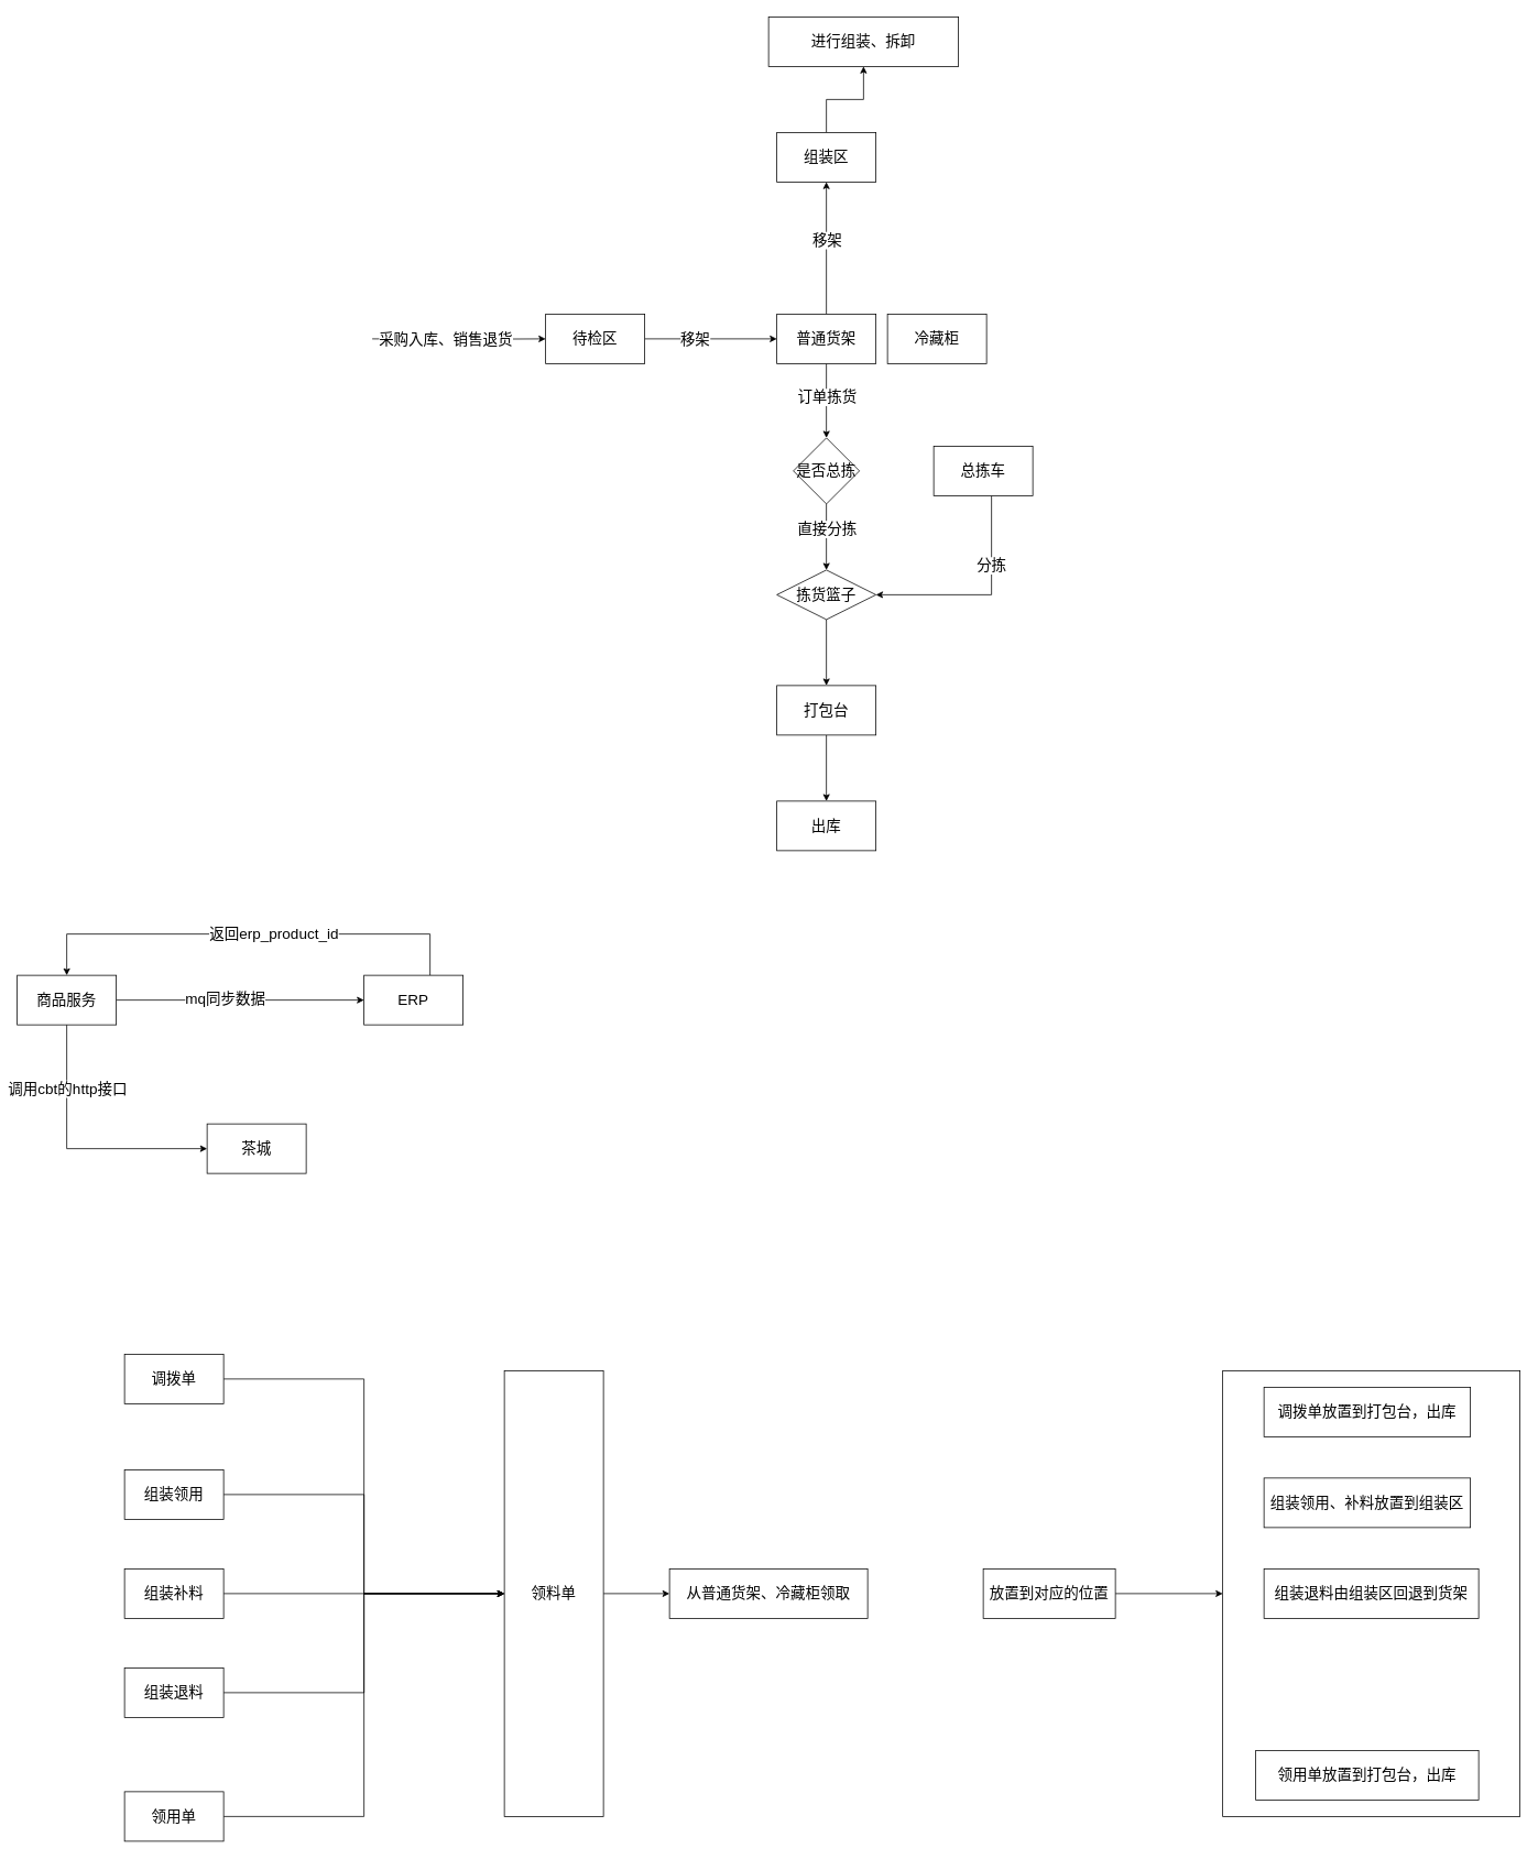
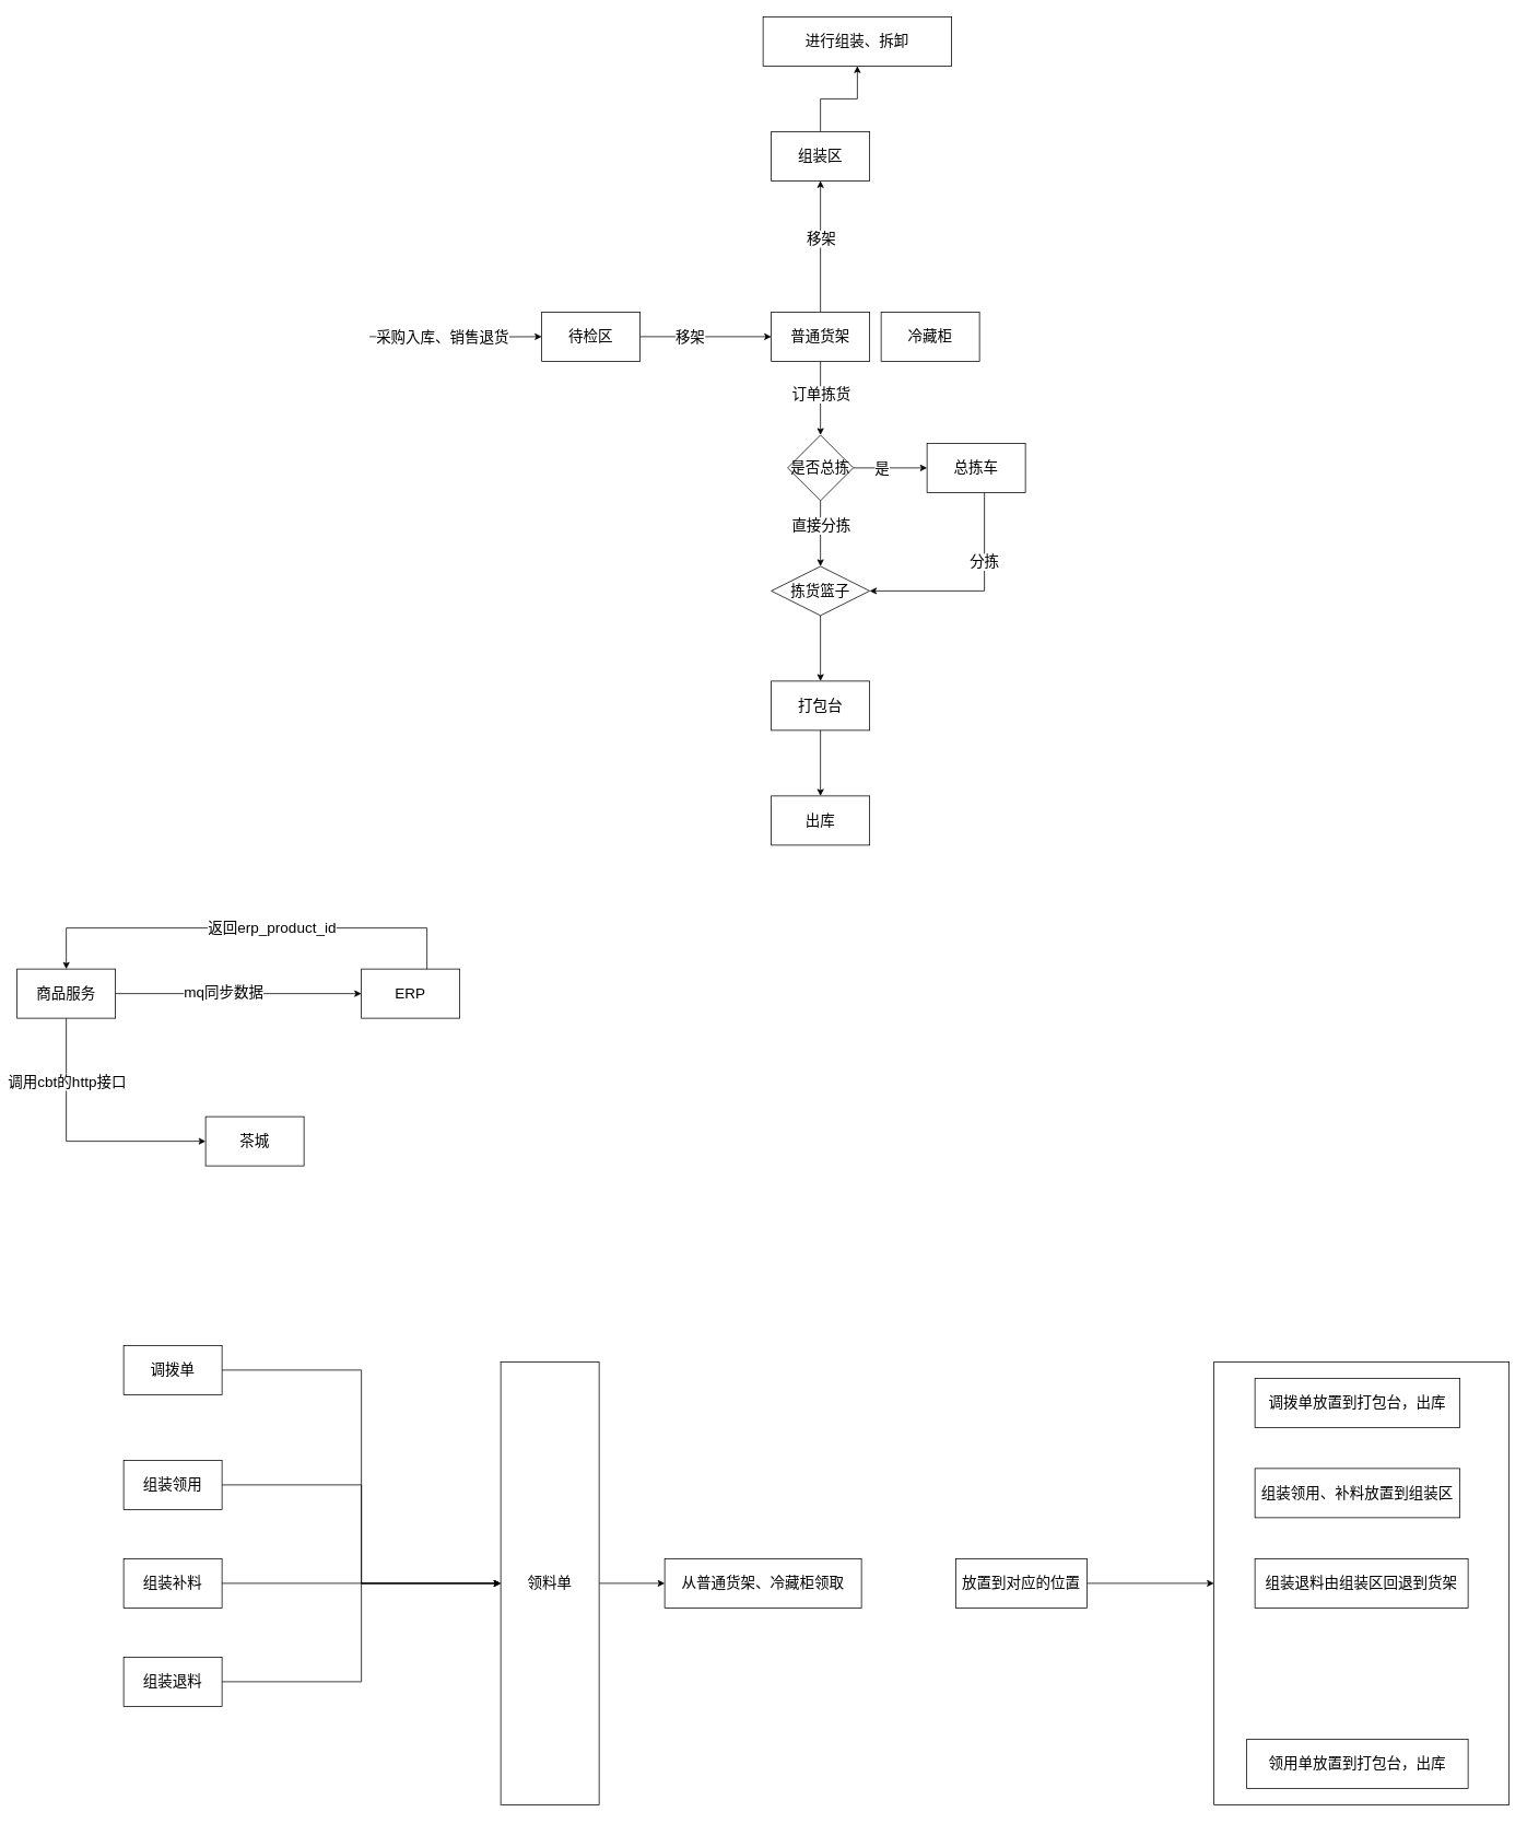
  <mxCell id="0" />
  <mxCell id="1" parent="0" />
  <mxCell id="2" style="edgeStyle=orthogonalEdgeStyle;rounded=0;orthogonalLoop=1;jettySize=auto;html=1;entryX=0;entryY=0.5;entryDx=0;entryDy=0;fontSize=18;" edge="1" parent="1" source="4" target="16"><mxGeometry relative="1" as="geometry" /></mxCell>
  <mxCell id="3" value="移架" style="edgeLabel;html=1;align=center;verticalAlign=middle;resizable=0;points=[];fontSize=18;" vertex="1" connectable="0" parent="2"><mxGeometry x="-0.25" relative="1" as="geometry"><mxPoint as="offset" /></mxGeometry></mxCell>
  <mxCell id="4" value="待检区" style="rounded=0;whiteSpace=wrap;html=1;fontSize=18;" vertex="1" parent="1"><mxGeometry x="660" y="380" width="120" height="60" as="geometry" /></mxCell>
  <mxCell id="5" style="edgeStyle=orthogonalEdgeStyle;rounded=0;orthogonalLoop=1;jettySize=auto;html=1;entryX=0.5;entryY=0;entryDx=0;entryDy=0;fontSize=18;" edge="1" parent="1" source="6" target="11"><mxGeometry relative="1" as="geometry" /></mxCell>
  <mxCell id="6" value="拣货篮子" style="rhombus;whiteSpace=wrap;html=1;fontSize=18;" vertex="1" parent="1"><mxGeometry x="940" y="690" width="120" height="60" as="geometry" /></mxCell>
  <mxCell id="7" style="edgeStyle=orthogonalEdgeStyle;rounded=0;orthogonalLoop=1;jettySize=auto;html=1;entryX=1;entryY=0.5;entryDx=0;entryDy=0;fontSize=18;" edge="1" parent="1" source="9" target="6"><mxGeometry relative="1" as="geometry"><Array as="points"><mxPoint x="1200" y="720" /></Array></mxGeometry></mxCell>
  <mxCell id="8" value="分拣" style="edgeLabel;html=1;align=center;verticalAlign=middle;resizable=0;points=[];fontSize=18;" vertex="1" connectable="0" parent="7"><mxGeometry x="-0.352" y="-1" relative="1" as="geometry"><mxPoint as="offset" /></mxGeometry></mxCell>
  <mxCell id="9" value="总拣车" style="rounded=0;whiteSpace=wrap;html=1;fontSize=18;" vertex="1" parent="1"><mxGeometry x="1130" y="540" width="120" height="60" as="geometry" /></mxCell>
  <mxCell id="10" value="" style="edgeStyle=orthogonalEdgeStyle;rounded=0;orthogonalLoop=1;jettySize=auto;html=1;fontSize=18;" edge="1" parent="1" source="11" target="25"><mxGeometry relative="1" as="geometry" /></mxCell>
  <mxCell id="11" value="打包台" style="rounded=0;whiteSpace=wrap;html=1;fontSize=18;" vertex="1" parent="1"><mxGeometry x="940" y="830" width="120" height="60" as="geometry" /></mxCell>
  <mxCell id="12" value="" style="edgeStyle=orthogonalEdgeStyle;rounded=0;orthogonalLoop=1;jettySize=auto;html=1;fontSize=18;" edge="1" parent="1" source="16" target="24"><mxGeometry relative="1" as="geometry" /></mxCell>
  <mxCell id="13" value="订单拣货" style="edgeLabel;html=1;align=center;verticalAlign=middle;resizable=0;points=[];fontSize=18;" vertex="1" connectable="0" parent="12"><mxGeometry x="-0.309" y="2" relative="1" as="geometry"><mxPoint x="-2" y="9" as="offset" /></mxGeometry></mxCell>
  <mxCell id="14" style="edgeStyle=orthogonalEdgeStyle;rounded=0;orthogonalLoop=1;jettySize=auto;html=1;fontSize=18;" edge="1" parent="1" source="16" target="19"><mxGeometry relative="1" as="geometry" /></mxCell>
  <mxCell id="15" value="移架" style="edgeLabel;html=1;align=center;verticalAlign=middle;resizable=0;points=[];fontSize=18;" vertex="1" connectable="0" parent="14"><mxGeometry x="0.125" relative="1" as="geometry"><mxPoint as="offset" /></mxGeometry></mxCell>
  <mxCell id="16" value="普通货架" style="rounded=0;whiteSpace=wrap;html=1;fontSize=18;" vertex="1" parent="1"><mxGeometry x="940" y="380" width="120" height="60" as="geometry" /></mxCell>
  <mxCell id="17" value="冷藏柜" style="rounded=0;whiteSpace=wrap;html=1;fontSize=18;" vertex="1" parent="1"><mxGeometry x="1074" y="380" width="120" height="60" as="geometry" /></mxCell>
  <mxCell id="18" value="" style="edgeStyle=orthogonalEdgeStyle;rounded=0;orthogonalLoop=1;jettySize=auto;html=1;fontSize=18;" edge="1" parent="1" source="19" target="28"><mxGeometry relative="1" as="geometry" /></mxCell>
  <mxCell id="19" value="组装区" style="rounded=0;whiteSpace=wrap;html=1;fontSize=18;" vertex="1" parent="1"><mxGeometry x="940" y="160" width="120" height="60" as="geometry" /></mxCell>
  <mxCell id="20" style="edgeStyle=orthogonalEdgeStyle;rounded=0;orthogonalLoop=1;jettySize=auto;html=1;entryX=0.5;entryY=0;entryDx=0;entryDy=0;fontSize=18;" edge="1" parent="1" source="24" target="6"><mxGeometry relative="1" as="geometry"><Array as="points"><mxPoint x="1000" y="650" /><mxPoint x="1000" y="650" /></Array></mxGeometry></mxCell>
  <mxCell id="21" value="直接分拣" style="edgeLabel;html=1;align=center;verticalAlign=middle;resizable=0;points=[];fontSize=18;" vertex="1" connectable="0" parent="20"><mxGeometry x="-0.25" y="-1" relative="1" as="geometry"><mxPoint x="1" as="offset" /></mxGeometry></mxCell>
+ <mxCell id="22" style="edgeStyle=orthogonalEdgeStyle;rounded=0;orthogonalLoop=1;jettySize=auto;html=1;entryX=0;entryY=0.5;entryDx=0;entryDy=0;fontSize=18;" edge="1" parent="1" source="24" target="9"><mxGeometry relative="1" as="geometry" /></mxCell>
+ <mxCell id="23" value="是" style="edgeLabel;html=1;align=center;verticalAlign=middle;resizable=0;points=[];fontSize=18;" vertex="1" connectable="0" parent="22"><mxGeometry x="-0.244" relative="1" as="geometry"><mxPoint as="offset" /></mxGeometry></mxCell>
  <mxCell id="24" value="是否总拣" style="rhombus;whiteSpace=wrap;html=1;rounded=0;fontSize=18;" vertex="1" parent="1"><mxGeometry x="960" y="530" width="80" height="80" as="geometry" /></mxCell>
  <mxCell id="25" value="出库" style="whiteSpace=wrap;html=1;rounded=0;fontSize=18;" vertex="1" parent="1"><mxGeometry x="940" y="970" width="120" height="60" as="geometry" /></mxCell>
  <mxCell id="26" style="edgeStyle=orthogonalEdgeStyle;rounded=0;orthogonalLoop=1;jettySize=auto;html=1;fontSize=18;" edge="1" parent="1" target="4"><mxGeometry relative="1" as="geometry"><mxPoint x="450" y="410" as="sourcePoint" /></mxGeometry></mxCell>
  <mxCell id="27" value="采购入库、销售退货" style="edgeLabel;html=1;align=center;verticalAlign=middle;resizable=0;points=[];fontSize=18;" vertex="1" connectable="0" parent="26"><mxGeometry x="-0.152" relative="1" as="geometry"><mxPoint as="offset" /></mxGeometry></mxCell>
  <mxCell id="28" value="进行组装、拆卸" style="whiteSpace=wrap;html=1;rounded=0;fontSize=18;" vertex="1" parent="1"><mxGeometry x="930" y="20" width="230" height="60" as="geometry" /></mxCell>
  <mxCell id="29" style="edgeStyle=orthogonalEdgeStyle;rounded=0;orthogonalLoop=1;jettySize=auto;html=1;entryX=0;entryY=0.5;entryDx=0;entryDy=0;fontSize=18;" edge="1" parent="1" source="33" target="36"><mxGeometry relative="1" as="geometry" /></mxCell>
  <mxCell id="30" value="mq同步数据" style="edgeLabel;html=1;align=center;verticalAlign=middle;resizable=0;points=[];fontSize=18;" vertex="1" connectable="0" parent="29"><mxGeometry x="-0.125" y="2" relative="1" as="geometry"><mxPoint as="offset" /></mxGeometry></mxCell>
  <mxCell id="31" style="edgeStyle=orthogonalEdgeStyle;rounded=0;orthogonalLoop=1;jettySize=auto;html=1;entryX=0;entryY=0.5;entryDx=0;entryDy=0;fontSize=18;" edge="1" parent="1" source="33" target="37"><mxGeometry relative="1" as="geometry"><Array as="points"><mxPoint x="80" y="1391" /></Array></mxGeometry></mxCell>
  <mxCell id="32" value="调用cbt的http接口" style="edgeLabel;html=1;align=center;verticalAlign=middle;resizable=0;points=[];fontSize=18;" vertex="1" connectable="0" parent="31"><mxGeometry x="-0.671" y="-3" relative="1" as="geometry"><mxPoint x="3" y="24" as="offset" /></mxGeometry></mxCell>
  <mxCell id="33" value="商品服务" style="rounded=0;whiteSpace=wrap;html=1;fontSize=18;" vertex="1" parent="1"><mxGeometry x="20" y="1181" width="120" height="60" as="geometry" /></mxCell>
  <mxCell id="34" style="edgeStyle=orthogonalEdgeStyle;rounded=0;orthogonalLoop=1;jettySize=auto;html=1;entryX=0.5;entryY=0;entryDx=0;entryDy=0;fontSize=18;" edge="1" parent="1" source="36" target="33"><mxGeometry relative="1" as="geometry"><Array as="points"><mxPoint x="520" y="1131" /><mxPoint x="80" y="1131" /></Array></mxGeometry></mxCell>
  <mxCell id="35" value="返回erp_product_id" style="edgeLabel;html=1;align=center;verticalAlign=middle;resizable=0;points=[];fontSize=18;" vertex="1" connectable="0" parent="34"><mxGeometry x="-0.111" y="-1" relative="1" as="geometry"><mxPoint as="offset" /></mxGeometry></mxCell>
  <mxCell id="36" value="ERP" style="rounded=0;whiteSpace=wrap;html=1;fontSize=18;" vertex="1" parent="1"><mxGeometry x="440" y="1181" width="120" height="60" as="geometry" /></mxCell>
  <mxCell id="37" value="茶城" style="rounded=0;whiteSpace=wrap;html=1;fontSize=18;" vertex="1" parent="1"><mxGeometry x="250" y="1361" width="120" height="60" as="geometry" /></mxCell>
  <mxCell id="38" value="" style="edgeStyle=orthogonalEdgeStyle;rounded=0;orthogonalLoop=1;jettySize=auto;html=1;fontSize=18;" edge="1" parent="1" source="39" target="50"><mxGeometry relative="1" as="geometry" /></mxCell>
  <mxCell id="39" value="领料单" style="rounded=0;whiteSpace=wrap;html=1;fontSize=18;" vertex="1" parent="1"><mxGeometry x="610" y="1660" width="120" height="540" as="geometry" /></mxCell>
  <mxCell id="40" style="edgeStyle=orthogonalEdgeStyle;rounded=0;orthogonalLoop=1;jettySize=auto;html=1;entryX=0;entryY=0.5;entryDx=0;entryDy=0;fontSize=18;" edge="1" parent="1" source="41" target="39"><mxGeometry relative="1" as="geometry" /></mxCell>
  <mxCell id="41" value="调拨单" style="rounded=0;whiteSpace=wrap;html=1;fontSize=18;" vertex="1" parent="1"><mxGeometry x="150" y="1640" width="120" height="60" as="geometry" /></mxCell>
  <mxCell id="42" style="edgeStyle=orthogonalEdgeStyle;rounded=0;orthogonalLoop=1;jettySize=auto;html=1;entryX=0;entryY=0.5;entryDx=0;entryDy=0;fontSize=18;" edge="1" parent="1" source="43" target="39"><mxGeometry relative="1" as="geometry" /></mxCell>
  <mxCell id="43" value="组装领用" style="rounded=0;whiteSpace=wrap;html=1;fontSize=18;" vertex="1" parent="1"><mxGeometry x="150" y="1780" width="120" height="60" as="geometry" /></mxCell>
  <mxCell id="44" style="edgeStyle=orthogonalEdgeStyle;rounded=0;orthogonalLoop=1;jettySize=auto;html=1;entryX=0;entryY=0.5;entryDx=0;entryDy=0;fontSize=18;" edge="1" parent="1" source="45" target="39"><mxGeometry relative="1" as="geometry" /></mxCell>
  <mxCell id="45" value="组装补料" style="rounded=0;whiteSpace=wrap;html=1;fontSize=18;" vertex="1" parent="1"><mxGeometry x="150" y="1900" width="120" height="60" as="geometry" /></mxCell>
  <mxCell id="46" style="edgeStyle=orthogonalEdgeStyle;rounded=0;orthogonalLoop=1;jettySize=auto;html=1;entryX=0;entryY=0.5;entryDx=0;entryDy=0;fontSize=18;" edge="1" parent="1" source="47" target="39"><mxGeometry relative="1" as="geometry" /></mxCell>
  <mxCell id="47" value="组装退料" style="rounded=0;whiteSpace=wrap;html=1;fontSize=18;" vertex="1" parent="1"><mxGeometry x="150" y="2020" width="120" height="60" as="geometry" /></mxCell>
- <mxCell id="48" style="edgeStyle=orthogonalEdgeStyle;rounded=0;orthogonalLoop=1;jettySize=auto;html=1;entryX=0;entryY=0.5;entryDx=0;entryDy=0;fontSize=18;" edge="1" parent="1" source="49" target="39"><mxGeometry relative="1" as="geometry" /></mxCell>
- <mxCell id="49" value="领用单" style="rounded=0;whiteSpace=wrap;html=1;fontSize=18;" vertex="1" parent="1"><mxGeometry x="150" y="2170" width="120" height="60" as="geometry" /></mxCell>
  <mxCell id="50" value="从普通货架、冷藏柜领取" style="whiteSpace=wrap;html=1;fontSize=18;rounded=0;" vertex="1" parent="1"><mxGeometry x="810" y="1900" width="240" height="60" as="geometry" /></mxCell>
  <mxCell id="51" style="edgeStyle=orthogonalEdgeStyle;rounded=0;orthogonalLoop=1;jettySize=auto;html=1;entryX=0;entryY=0.5;entryDx=0;entryDy=0;fontSize=18;" edge="1" parent="1" source="52" target="53"><mxGeometry relative="1" as="geometry" /></mxCell>
- <mxCell id="52" value="放置到对应的位置" style="whiteSpace=wrap;html=1;fontSize=18;rounded=0;" vertex="1" parent="1"><mxGeometry x="1190" y="1900" width="160" height="60" as="geometry" /></mxCell>
+ <mxCell id="52" value="放置到对应的位置" style="whiteSpace=wrap;html=1;fontSize=18;rounded=0;" vertex="1" parent="1"><mxGeometry x="1165" y="1900" width="160" height="60" as="geometry" /></mxCell>
  <mxCell id="53" value="" style="rounded=0;whiteSpace=wrap;html=1;fontSize=18;" vertex="1" parent="1"><mxGeometry x="1480" y="1660" width="360" height="540" as="geometry" /></mxCell>
  <mxCell id="54" value="领用单放置到打包台，出库" style="rounded=0;whiteSpace=wrap;html=1;fontSize=18;" vertex="1" parent="1"><mxGeometry x="1520" y="2120" width="270" height="60" as="geometry" /></mxCell>
  <mxCell id="55" value="调拨单放置到打包台，出库" style="rounded=0;whiteSpace=wrap;html=1;fontSize=18;" vertex="1" parent="1"><mxGeometry x="1530" y="1680" width="250" height="60" as="geometry" /></mxCell>
  <mxCell id="56" value="组装领用、补料放置到组装区" style="rounded=0;whiteSpace=wrap;html=1;fontSize=18;" vertex="1" parent="1"><mxGeometry x="1530" y="1790" width="250" height="60" as="geometry" /></mxCell>
  <mxCell id="57" value="组装退料由组装区回退到货架" style="rounded=0;whiteSpace=wrap;html=1;fontSize=18;" vertex="1" parent="1"><mxGeometry x="1530" y="1900" width="260" height="60" as="geometry" /></mxCell>
